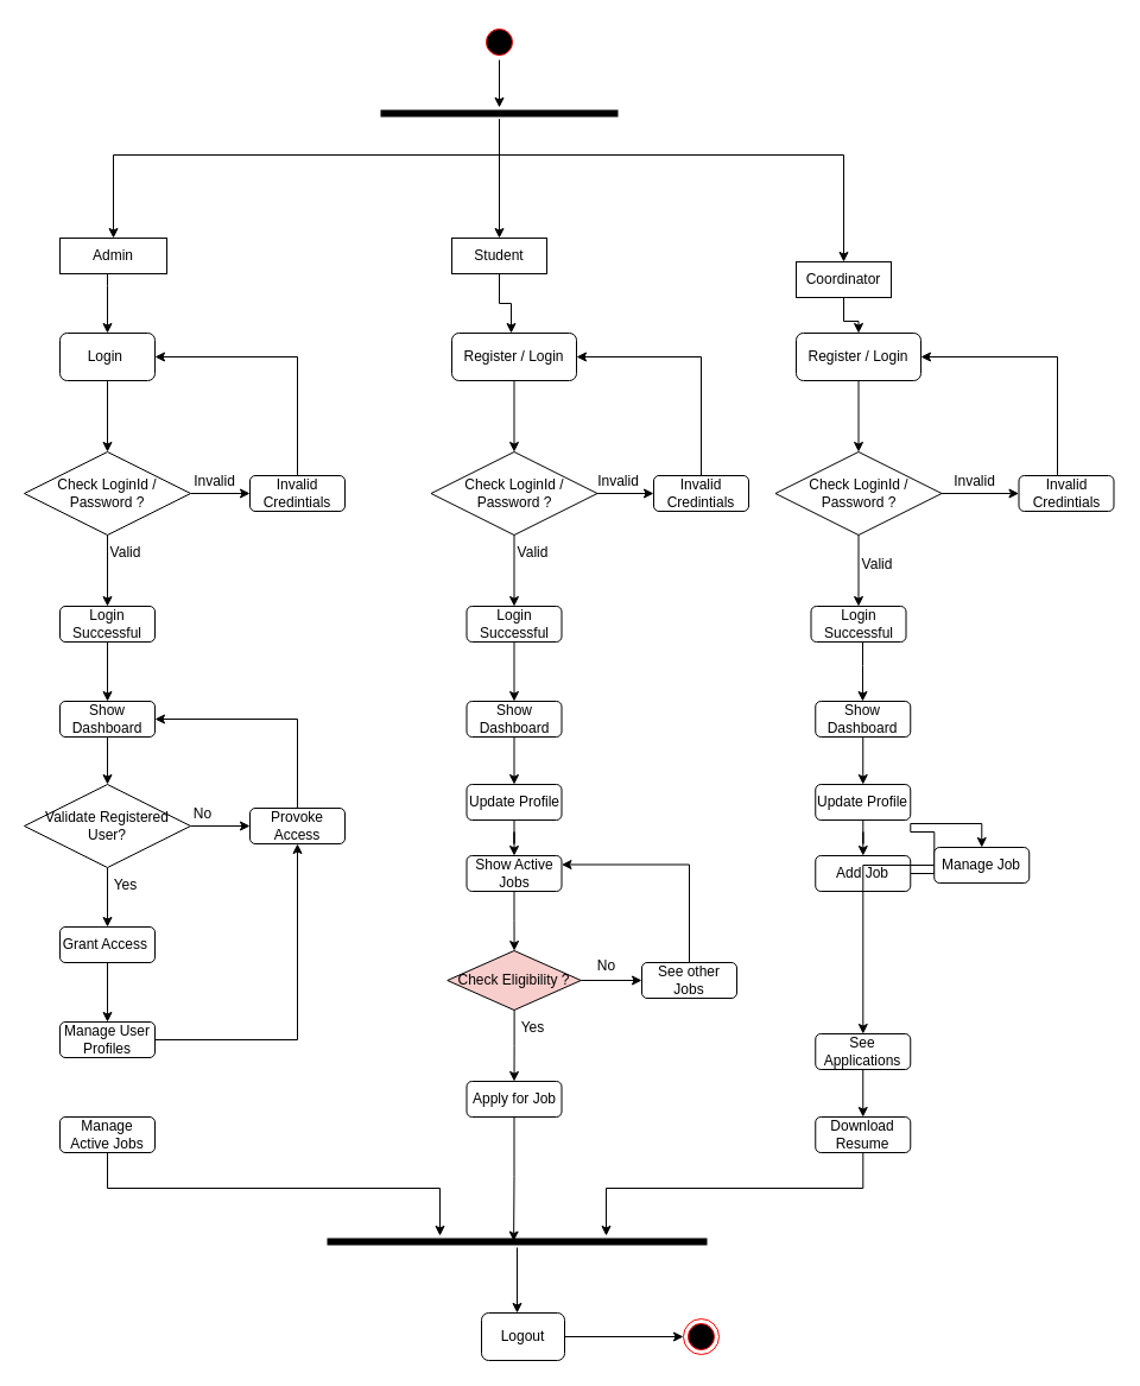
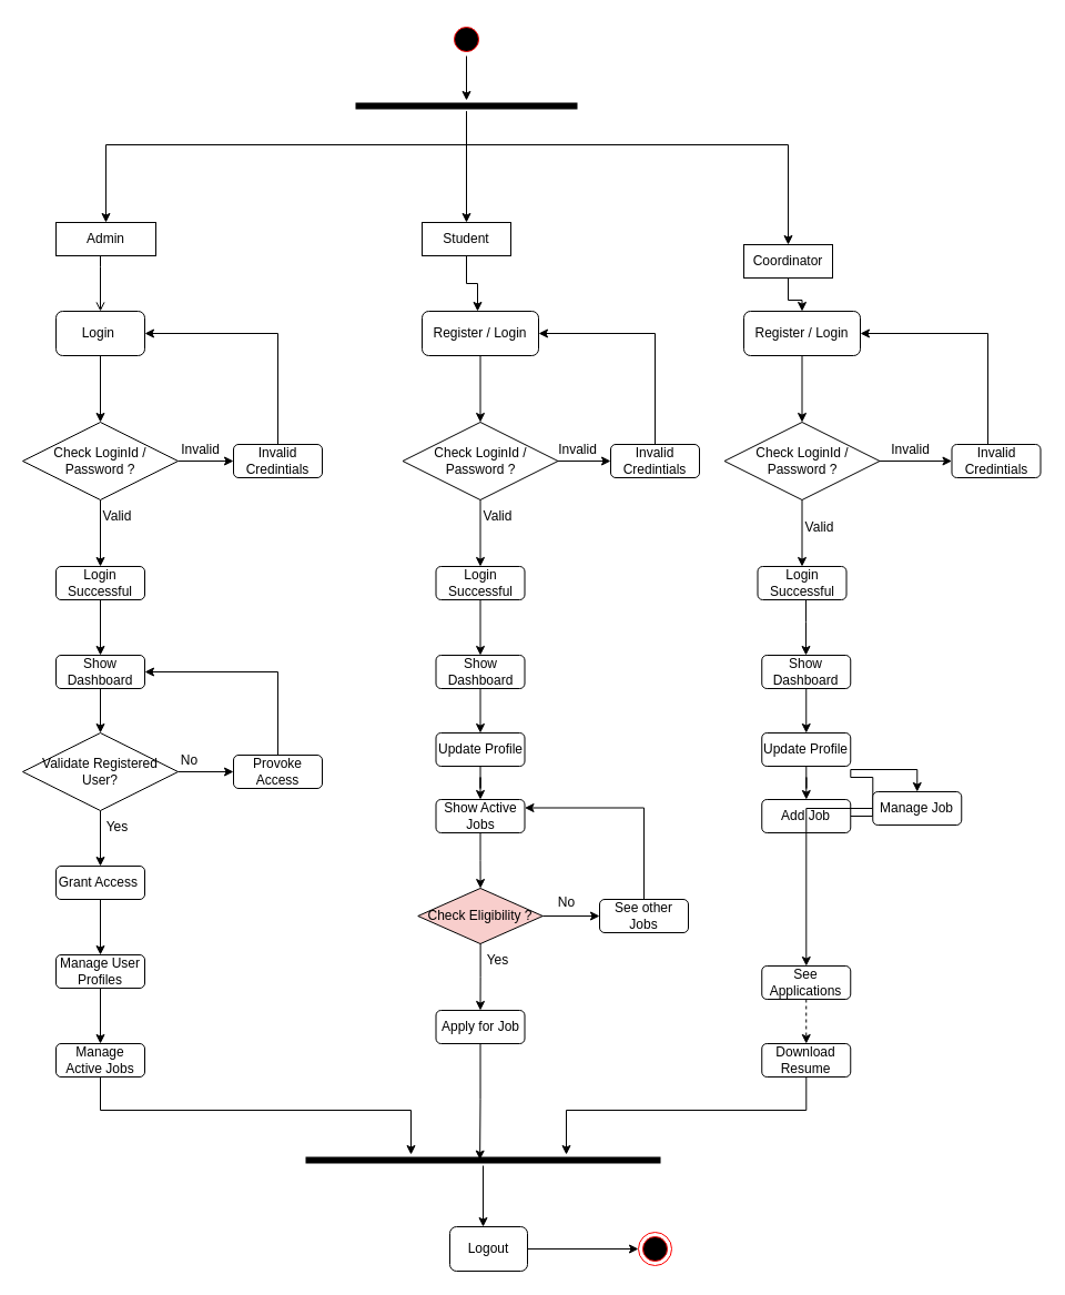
  <mxCell id="0" />
  <mxCell id="1" parent="0" />
  <mxCell id="2" value="" style="edgeStyle=orthogonalEdgeStyle;rounded=0;orthogonalLoop=1;jettySize=auto;html=1;exitX=0.5;exitY=1;exitDx=0;exitDy=0;" edge="1" parent="1" source="3" target="13"><mxGeometry relative="1" as="geometry"><mxPoint x="420" y="40" as="sourcePoint" /></mxGeometry></mxCell>
  <mxCell id="3" value="" style="ellipse;html=1;shape=startState;fillColor=#000000;strokeColor=#ff0000;" vertex="1" parent="1"><mxGeometry x="405" y="20" width="30" height="30" as="geometry" /></mxCell>
- <mxCell id="4" value="" style="edgeStyle=orthogonalEdgeStyle;rounded=0;orthogonalLoop=1;jettySize=auto;html=1;" edge="1" parent="1" source="5" target="15"><mxGeometry relative="1" as="geometry"><Array as="points"><mxPoint x="90" y="240" /><mxPoint x="90" y="240" /></Array></mxGeometry></mxCell>
+ <mxCell id="4" value="" style="edgeStyle=orthogonalEdgeStyle;rounded=0;orthogonalLoop=1;jettySize=auto;html=1;endArrow=open;" edge="1" parent="1" source="5" target="15"><mxGeometry relative="1" as="geometry"><Array as="points"><mxPoint x="90" y="240" /><mxPoint x="90" y="240" /></Array></mxGeometry></mxCell>
  <mxCell id="5" value="Admin" style="html=1;whiteSpace=wrap;" vertex="1" parent="1"><mxGeometry x="50" y="200" width="90" height="30" as="geometry" /></mxCell>
  <mxCell id="6" value="" style="edgeStyle=orthogonalEdgeStyle;rounded=0;orthogonalLoop=1;jettySize=auto;html=1;" edge="1" parent="1" source="7" target="17"><mxGeometry relative="1" as="geometry"><Array as="points"><mxPoint x="420" y="255" /><mxPoint x="430" y="255" /></Array></mxGeometry></mxCell>
  <mxCell id="7" value="Student" style="html=1;whiteSpace=wrap;" vertex="1" parent="1"><mxGeometry x="380" y="200" width="80" height="30" as="geometry" /></mxCell>
  <mxCell id="8" value="" style="edgeStyle=orthogonalEdgeStyle;rounded=0;orthogonalLoop=1;jettySize=auto;html=1;" edge="1" parent="1" source="9" target="22"><mxGeometry relative="1" as="geometry" /></mxCell>
  <mxCell id="9" value="Coordinator" style="html=1;whiteSpace=wrap;" vertex="1" parent="1"><mxGeometry x="670" y="220" width="80" height="30" as="geometry" /></mxCell>
  <mxCell id="10" value="" style="edgeStyle=orthogonalEdgeStyle;rounded=0;orthogonalLoop=1;jettySize=auto;html=1;" edge="1" parent="1" source="13" target="5"><mxGeometry relative="1" as="geometry"><Array as="points"><mxPoint x="420" y="130" /><mxPoint x="95" y="130" /></Array></mxGeometry></mxCell>
  <mxCell id="11" value="" style="edgeStyle=orthogonalEdgeStyle;rounded=0;orthogonalLoop=1;jettySize=auto;html=1;" edge="1" parent="1" source="13" target="9"><mxGeometry relative="1" as="geometry"><mxPoint x="660" y="105" as="targetPoint" /><Array as="points"><mxPoint x="420" y="130" /><mxPoint x="710" y="130" /></Array></mxGeometry></mxCell>
  <mxCell id="12" value="" style="edgeStyle=orthogonalEdgeStyle;rounded=0;orthogonalLoop=1;jettySize=auto;html=1;" edge="1" parent="1" source="13" target="7"><mxGeometry relative="1" as="geometry" /></mxCell>
  <mxCell id="13" value="" style="shape=line;html=1;strokeWidth=6;strokeColor=#000000;" vertex="1" parent="1"><mxGeometry x="320" y="90" width="200" height="10" as="geometry" /></mxCell>
  <mxCell id="14" value="" style="edgeStyle=orthogonalEdgeStyle;rounded=0;orthogonalLoop=1;jettySize=auto;html=1;" edge="1" parent="1" source="15" target="20"><mxGeometry relative="1" as="geometry" /></mxCell>
  <mxCell id="15" value="Login&amp;nbsp;" style="rounded=1;whiteSpace=wrap;html=1;labelBackgroundColor=none;" vertex="1" parent="1"><mxGeometry x="50" y="280" width="80" height="40" as="geometry" /></mxCell>
  <mxCell id="16" value="" style="edgeStyle=orthogonalEdgeStyle;rounded=0;orthogonalLoop=1;jettySize=auto;html=1;" edge="1" parent="1" source="17" target="28"><mxGeometry relative="1" as="geometry" /></mxCell>
  <mxCell id="17" value="Register / Login" style="rounded=1;whiteSpace=wrap;html=1;labelBackgroundColor=none;" vertex="1" parent="1"><mxGeometry x="380" y="280" width="105" height="40" as="geometry" /></mxCell>
  <mxCell id="18" value="" style="edgeStyle=orthogonalEdgeStyle;rounded=0;orthogonalLoop=1;jettySize=auto;html=1;" edge="1" parent="1" source="20" target="24"><mxGeometry relative="1" as="geometry" /></mxCell>
  <mxCell id="19" value="" style="edgeStyle=orthogonalEdgeStyle;rounded=0;orthogonalLoop=1;jettySize=auto;html=1;" edge="1" parent="1" source="20" target="43"><mxGeometry relative="1" as="geometry" /></mxCell>
  <mxCell id="20" value="Check LoginId / Password ?" style="rhombus;whiteSpace=wrap;html=1;fontColor=#000000;fillColor=#FFFFFF;strokeColor=#000000;" vertex="1" parent="1"><mxGeometry x="20" y="380" width="140" height="70" as="geometry" /></mxCell>
  <mxCell id="21" value="" style="edgeStyle=orthogonalEdgeStyle;rounded=0;orthogonalLoop=1;jettySize=auto;html=1;" edge="1" parent="1" source="22" target="34"><mxGeometry relative="1" as="geometry" /></mxCell>
  <mxCell id="22" value="Register / Login" style="rounded=1;whiteSpace=wrap;html=1;labelBackgroundColor=none;" vertex="1" parent="1"><mxGeometry x="670" y="280" width="105" height="40" as="geometry" /></mxCell>
  <mxCell id="23" value="" style="edgeStyle=orthogonalEdgeStyle;rounded=0;orthogonalLoop=1;jettySize=auto;html=1;entryX=1;entryY=0.5;entryDx=0;entryDy=0;" edge="1" parent="1" source="24" target="15"><mxGeometry relative="1" as="geometry"><mxPoint x="260" y="335" as="targetPoint" /><Array as="points"><mxPoint x="250" y="300" /></Array></mxGeometry></mxCell>
  <mxCell id="24" value="Invalid Credintials" style="rounded=1;whiteSpace=wrap;html=1;labelBackgroundColor=none;" vertex="1" parent="1"><mxGeometry x="210" y="400" width="80" height="30" as="geometry" /></mxCell>
  <mxCell id="25" value="Invalid" style="text;html=1;align=center;verticalAlign=middle;resizable=0;points=[];autosize=1;strokeColor=none;fillColor=none;" vertex="1" parent="1"><mxGeometry x="150" y="390" width="60" height="30" as="geometry" /></mxCell>
  <mxCell id="26" value="" style="edgeStyle=orthogonalEdgeStyle;rounded=0;orthogonalLoop=1;jettySize=auto;html=1;" edge="1" parent="1" source="28" target="30"><mxGeometry relative="1" as="geometry" /></mxCell>
  <mxCell id="27" value="" style="edgeStyle=orthogonalEdgeStyle;rounded=0;orthogonalLoop=1;jettySize=auto;html=1;" edge="1" parent="1" source="28" target="39"><mxGeometry relative="1" as="geometry" /></mxCell>
  <mxCell id="28" value="Check LoginId / Password ?" style="rhombus;whiteSpace=wrap;html=1;fontColor=#000000;fillColor=#FFFFFF;strokeColor=#000000;" vertex="1" parent="1"><mxGeometry x="362.5" y="380" width="140" height="70" as="geometry" /></mxCell>
  <mxCell id="29" value="" style="edgeStyle=orthogonalEdgeStyle;rounded=0;orthogonalLoop=1;jettySize=auto;html=1;entryX=1;entryY=0.5;entryDx=0;entryDy=0;" edge="1" parent="1" source="30" target="17"><mxGeometry relative="1" as="geometry"><mxPoint x="590" y="335" as="targetPoint" /><Array as="points"><mxPoint x="590" y="300" /></Array></mxGeometry></mxCell>
  <mxCell id="30" value="Invalid Credintials" style="rounded=1;whiteSpace=wrap;html=1;labelBackgroundColor=none;" vertex="1" parent="1"><mxGeometry x="550" y="400" width="80" height="30" as="geometry" /></mxCell>
  <mxCell id="31" value="Invalid" style="text;html=1;align=center;verticalAlign=middle;resizable=0;points=[];autosize=1;strokeColor=none;fillColor=none;" vertex="1" parent="1"><mxGeometry x="490" y="390" width="60" height="30" as="geometry" /></mxCell>
  <mxCell id="32" value="" style="edgeStyle=orthogonalEdgeStyle;rounded=0;orthogonalLoop=1;jettySize=auto;html=1;" edge="1" parent="1" source="34" target="36"><mxGeometry relative="1" as="geometry" /></mxCell>
  <mxCell id="33" value="" style="edgeStyle=orthogonalEdgeStyle;rounded=0;orthogonalLoop=1;jettySize=auto;html=1;" edge="1" parent="1" source="34" target="41"><mxGeometry relative="1" as="geometry" /></mxCell>
  <mxCell id="34" value="Check LoginId / Password ?" style="rhombus;whiteSpace=wrap;html=1;fontColor=#000000;fillColor=#FFFFFF;strokeColor=#000000;" vertex="1" parent="1"><mxGeometry x="652.5" y="380" width="140" height="70" as="geometry" /></mxCell>
  <mxCell id="35" value="" style="edgeStyle=orthogonalEdgeStyle;rounded=0;orthogonalLoop=1;jettySize=auto;html=1;entryX=1;entryY=0.5;entryDx=0;entryDy=0;" edge="1" parent="1" source="36" target="22"><mxGeometry relative="1" as="geometry"><mxPoint x="897.5" y="315" as="targetPoint" /><Array as="points"><mxPoint x="890" y="300" /></Array></mxGeometry></mxCell>
  <mxCell id="36" value="Invalid Credintials" style="rounded=1;whiteSpace=wrap;html=1;labelBackgroundColor=none;" vertex="1" parent="1"><mxGeometry x="857.5" y="400" width="80" height="30" as="geometry" /></mxCell>
  <mxCell id="37" value="Invalid" style="text;html=1;align=center;verticalAlign=middle;resizable=0;points=[];autosize=1;strokeColor=none;fillColor=none;" vertex="1" parent="1"><mxGeometry x="790" y="390" width="60" height="30" as="geometry" /></mxCell>
  <mxCell id="38" value="" style="edgeStyle=orthogonalEdgeStyle;rounded=0;orthogonalLoop=1;jettySize=auto;html=1;" edge="1" parent="1" source="39" target="48"><mxGeometry relative="1" as="geometry" /></mxCell>
  <mxCell id="39" value="Login Successful" style="rounded=1;whiteSpace=wrap;html=1;labelBackgroundColor=none;" vertex="1" parent="1"><mxGeometry x="392.5" y="510" width="80" height="30" as="geometry" /></mxCell>
  <mxCell id="40" value="" style="edgeStyle=orthogonalEdgeStyle;rounded=0;orthogonalLoop=1;jettySize=auto;html=1;" edge="1" parent="1" source="41" target="63"><mxGeometry relative="1" as="geometry"><mxPoint x="842.5" y="525" as="targetPoint" /><Array as="points"><mxPoint x="726" y="560" /><mxPoint x="726" y="560" /></Array></mxGeometry></mxCell>
  <mxCell id="41" value="Login Successful" style="rounded=1;whiteSpace=wrap;html=1;labelBackgroundColor=none;" vertex="1" parent="1"><mxGeometry x="682.5" y="510" width="80" height="30" as="geometry" /></mxCell>
  <mxCell id="42" value="" style="edgeStyle=orthogonalEdgeStyle;rounded=0;orthogonalLoop=1;jettySize=auto;html=1;" edge="1" parent="1" source="43" target="75"><mxGeometry relative="1" as="geometry"><mxPoint x="90" y="570" as="targetPoint" /></mxGeometry></mxCell>
  <mxCell id="43" value="Login Successful" style="rounded=1;whiteSpace=wrap;html=1;labelBackgroundColor=none;" vertex="1" parent="1"><mxGeometry x="50" y="510" width="80" height="30" as="geometry" /></mxCell>
  <mxCell id="44" value="Valid" style="text;html=1;align=center;verticalAlign=middle;resizable=0;points=[];autosize=1;strokeColor=none;fillColor=none;" vertex="1" parent="1"><mxGeometry x="80" y="450" width="50" height="30" as="geometry" /></mxCell>
  <mxCell id="45" value="Valid&lt;br&gt;" style="text;html=1;align=center;verticalAlign=middle;resizable=0;points=[];autosize=1;strokeColor=none;fillColor=none;" vertex="1" parent="1"><mxGeometry x="422.5" y="450" width="50" height="30" as="geometry" /></mxCell>
  <mxCell id="46" value="Valid" style="text;html=1;align=center;verticalAlign=middle;resizable=0;points=[];autosize=1;strokeColor=none;fillColor=none;" vertex="1" parent="1"><mxGeometry x="712.5" y="460" width="50" height="30" as="geometry" /></mxCell>
  <mxCell id="47" value="" style="edgeStyle=orthogonalEdgeStyle;rounded=0;orthogonalLoop=1;jettySize=auto;html=1;entryX=0.5;entryY=0;entryDx=0;entryDy=0;" edge="1" parent="1" source="48" target="57"><mxGeometry relative="1" as="geometry" /></mxCell>
  <mxCell id="48" value="Show Dashboard" style="rounded=1;whiteSpace=wrap;html=1;labelBackgroundColor=none;" vertex="1" parent="1"><mxGeometry x="392.5" y="590" width="80" height="30" as="geometry" /></mxCell>
  <mxCell id="49" value="" style="edgeStyle=orthogonalEdgeStyle;rounded=0;orthogonalLoop=1;jettySize=auto;html=1;" edge="1" parent="1" source="51" target="55"><mxGeometry relative="1" as="geometry" /></mxCell>
  <mxCell id="50" value="" style="edgeStyle=orthogonalEdgeStyle;rounded=0;orthogonalLoop=1;jettySize=auto;html=1;" edge="1" parent="1" source="51" target="59"><mxGeometry relative="1" as="geometry" /></mxCell>
  <mxCell id="51" value="Check Eligibility ?" style="rhombus;whiteSpace=wrap;html=1;fontColor=#000000;fillColor=#f8cecc;strokeColor=#000000;" vertex="1" parent="1"><mxGeometry x="376.25" y="800" width="112.5" height="50" as="geometry" /></mxCell>
  <mxCell id="52" value="" style="edgeStyle=orthogonalEdgeStyle;rounded=0;orthogonalLoop=1;jettySize=auto;html=1;" edge="1" parent="1" source="53" target="51"><mxGeometry relative="1" as="geometry" /></mxCell>
  <mxCell id="53" value="Show Active Jobs" style="rounded=1;whiteSpace=wrap;html=1;labelBackgroundColor=none;" vertex="1" parent="1"><mxGeometry x="392.5" y="720" width="80" height="30" as="geometry" /></mxCell>
  <mxCell id="54" value="" style="edgeStyle=orthogonalEdgeStyle;rounded=0;orthogonalLoop=1;jettySize=auto;html=1;entryX=0.491;entryY=0.46;entryDx=0;entryDy=0;entryPerimeter=0;" edge="1" parent="1" source="55" target="90"><mxGeometry relative="1" as="geometry"><mxPoint x="433" y="1010" as="targetPoint" /></mxGeometry></mxCell>
  <mxCell id="55" value="Apply for Job" style="rounded=1;whiteSpace=wrap;html=1;labelBackgroundColor=none;" vertex="1" parent="1"><mxGeometry x="392.5" y="910" width="80" height="30" as="geometry" /></mxCell>
  <mxCell id="56" value="" style="edgeStyle=orthogonalEdgeStyle;rounded=0;orthogonalLoop=1;jettySize=auto;html=1;" edge="1" parent="1" source="57" target="53"><mxGeometry relative="1" as="geometry" /></mxCell>
  <mxCell id="57" value="Update Profile" style="rounded=1;whiteSpace=wrap;html=1;labelBackgroundColor=none;" vertex="1" parent="1"><mxGeometry x="392.5" y="660" width="80" height="30" as="geometry" /></mxCell>
  <mxCell id="58" value="" style="edgeStyle=orthogonalEdgeStyle;rounded=0;orthogonalLoop=1;jettySize=auto;html=1;entryX=1;entryY=0.25;entryDx=0;entryDy=0;" edge="1" parent="1" source="59" target="53"><mxGeometry relative="1" as="geometry"><mxPoint x="590" y="730" as="targetPoint" /><Array as="points"><mxPoint x="580" y="728" /></Array></mxGeometry></mxCell>
  <mxCell id="59" value="See other Jobs" style="rounded=1;whiteSpace=wrap;html=1;labelBackgroundColor=none;" vertex="1" parent="1"><mxGeometry x="540" y="810" width="80" height="30" as="geometry" /></mxCell>
  <mxCell id="60" value="No" style="text;html=1;align=center;verticalAlign=middle;resizable=0;points=[];autosize=1;strokeColor=none;fillColor=none;" vertex="1" parent="1"><mxGeometry x="490" y="798" width="40" height="30" as="geometry" /></mxCell>
  <mxCell id="61" value="Yes" style="text;html=1;align=center;verticalAlign=middle;resizable=0;points=[];autosize=1;strokeColor=none;fillColor=none;" vertex="1" parent="1"><mxGeometry x="427.5" y="850" width="40" height="30" as="geometry" /></mxCell>
  <mxCell id="62" value="" style="edgeStyle=orthogonalEdgeStyle;rounded=0;orthogonalLoop=1;jettySize=auto;html=1;entryX=0.5;entryY=0;entryDx=0;entryDy=0;" edge="1" parent="1" source="63" target="67"><mxGeometry relative="1" as="geometry" /></mxCell>
  <mxCell id="63" value="Show Dashboard" style="rounded=1;whiteSpace=wrap;html=1;labelBackgroundColor=none;" vertex="1" parent="1"><mxGeometry x="686.25" y="590" width="80" height="30" as="geometry" /></mxCell>
  <mxCell id="64" value="" style="edgeStyle=orthogonalEdgeStyle;rounded=0;orthogonalLoop=1;jettySize=auto;html=1;entryX=0.5;entryY=0;entryDx=0;entryDy=0;" edge="1" parent="1" source="65" target="71"><mxGeometry relative="1" as="geometry"><mxPoint x="725" y="800" as="targetPoint" /></mxGeometry></mxCell>
  <mxCell id="65" value="Add Job" style="rounded=1;whiteSpace=wrap;html=1;labelBackgroundColor=none;" vertex="1" parent="1"><mxGeometry x="686.25" y="720" width="80" height="30" as="geometry" /></mxCell>
  <mxCell id="66" value="" style="edgeStyle=orthogonalEdgeStyle;rounded=0;orthogonalLoop=1;jettySize=auto;html=1;" edge="1" parent="1" source="67" target="65"><mxGeometry relative="1" as="geometry" /></mxCell>
  <mxCell id="67" value="Update Profile" style="rounded=1;whiteSpace=wrap;html=1;labelBackgroundColor=none;" vertex="1" parent="1"><mxGeometry x="686.25" y="660" width="80" height="30" as="geometry" /></mxCell>
- <mxCell id="68" value="" style="edgeStyle=orthogonalEdgeStyle;rounded=0;orthogonalLoop=1;jettySize=auto;html=1;" edge="1" parent="1" source="69" target="73"><mxGeometry relative="1" as="geometry" /></mxCell>
+ <mxCell id="68" value="" style="edgeStyle=orthogonalEdgeStyle;rounded=0;orthogonalLoop=1;jettySize=auto;html=1;dashed=1;" edge="1" parent="1" source="69" target="73"><mxGeometry relative="1" as="geometry" /></mxCell>
  <mxCell id="69" value="See Applications" style="rounded=1;whiteSpace=wrap;html=1;labelBackgroundColor=none;" vertex="1" parent="1"><mxGeometry x="686.25" y="870" width="80" height="30" as="geometry" /></mxCell>
  <mxCell id="70" value="" style="edgeStyle=orthogonalEdgeStyle;rounded=0;orthogonalLoop=1;jettySize=auto;html=1;" edge="1" parent="1" source="71" target="69"><mxGeometry relative="1" as="geometry"><mxPoint x="726" y="860" as="targetPoint" /></mxGeometry></mxCell>
  <mxCell id="71" value="Manage Job" style="rounded=1;whiteSpace=wrap;html=1;labelBackgroundColor=none;" vertex="1" parent="1"><mxGeometry x="786.25" y="713" width="80" height="30" as="geometry" /></mxCell>
  <mxCell id="72" value="" style="edgeStyle=orthogonalEdgeStyle;rounded=0;orthogonalLoop=1;jettySize=auto;html=1;" edge="1" parent="1" source="73" target="90"><mxGeometry relative="1" as="geometry"><Array as="points"><mxPoint x="726" y="1000" /><mxPoint x="510" y="1000" /></Array></mxGeometry></mxCell>
  <mxCell id="73" value="Download Resume" style="rounded=1;whiteSpace=wrap;html=1;labelBackgroundColor=none;" vertex="1" parent="1"><mxGeometry x="686.25" y="940" width="80" height="30" as="geometry" /></mxCell>
  <mxCell id="74" value="" style="edgeStyle=orthogonalEdgeStyle;rounded=0;orthogonalLoop=1;jettySize=auto;html=1;" edge="1" parent="1" source="75" target="80"><mxGeometry relative="1" as="geometry" /></mxCell>
  <mxCell id="75" value="Show Dashboard" style="rounded=1;whiteSpace=wrap;html=1;labelBackgroundColor=none;" vertex="1" parent="1"><mxGeometry x="50" y="590" width="80" height="30" as="geometry" /></mxCell>
  <mxCell id="76" value="" style="edgeStyle=orthogonalEdgeStyle;rounded=0;orthogonalLoop=1;jettySize=auto;html=1;entryX=1;entryY=0.5;entryDx=0;entryDy=0;" edge="1" parent="1" source="77" target="75"><mxGeometry relative="1" as="geometry"><mxPoint x="250" y="600" as="targetPoint" /><Array as="points"><mxPoint x="250" y="605" /></Array></mxGeometry></mxCell>
  <mxCell id="77" value="Provoke Access" style="rounded=1;whiteSpace=wrap;html=1;labelBackgroundColor=none;" vertex="1" parent="1"><mxGeometry x="210" y="680" width="80" height="30" as="geometry" /></mxCell>
  <mxCell id="78" value="" style="edgeStyle=orthogonalEdgeStyle;rounded=0;orthogonalLoop=1;jettySize=auto;html=1;" edge="1" parent="1" source="80" target="77"><mxGeometry relative="1" as="geometry" /></mxCell>
  <mxCell id="79" value="" style="edgeStyle=orthogonalEdgeStyle;rounded=0;orthogonalLoop=1;jettySize=auto;html=1;" edge="1" parent="1" source="80" target="82"><mxGeometry relative="1" as="geometry" /></mxCell>
  <mxCell id="80" value="Validate Registered User?" style="rhombus;whiteSpace=wrap;html=1;fontColor=#000000;fillColor=#FFFFFF;strokeColor=#000000;" vertex="1" parent="1"><mxGeometry x="20" y="660" width="140" height="70" as="geometry" /></mxCell>
  <mxCell id="81" value="" style="edgeStyle=orthogonalEdgeStyle;rounded=0;orthogonalLoop=1;jettySize=auto;html=1;" edge="1" parent="1" source="82" target="86"><mxGeometry relative="1" as="geometry" /></mxCell>
  <mxCell id="82" value="Grant Access&amp;nbsp;" style="rounded=1;whiteSpace=wrap;html=1;labelBackgroundColor=none;" vertex="1" parent="1"><mxGeometry x="50" y="780" width="80" height="30" as="geometry" /></mxCell>
  <mxCell id="83" value="No" style="text;html=1;align=center;verticalAlign=middle;resizable=0;points=[];autosize=1;strokeColor=none;fillColor=none;" vertex="1" parent="1"><mxGeometry x="150" y="670" width="40" height="30" as="geometry" /></mxCell>
  <mxCell id="84" value="Yes" style="text;html=1;align=center;verticalAlign=middle;resizable=0;points=[];autosize=1;strokeColor=none;fillColor=none;" vertex="1" parent="1"><mxGeometry x="85" y="730" width="40" height="30" as="geometry" /></mxCell>
- <mxCell id="85" value="" style="edgeStyle=orthogonalEdgeStyle;rounded=0;orthogonalLoop=1;jettySize=auto;html=1;" edge="1" parent="1" source="86" target="77"><mxGeometry relative="1" as="geometry" /></mxCell>
+ <mxCell id="85" value="" style="edgeStyle=orthogonalEdgeStyle;rounded=0;orthogonalLoop=1;jettySize=auto;html=1;" edge="1" parent="1" source="86" target="88"><mxGeometry relative="1" as="geometry" /></mxCell>
  <mxCell id="86" value="Manage User Profiles" style="rounded=1;whiteSpace=wrap;html=1;labelBackgroundColor=none;" vertex="1" parent="1"><mxGeometry x="50" y="860" width="80" height="30" as="geometry" /></mxCell>
  <mxCell id="87" value="" style="edgeStyle=orthogonalEdgeStyle;rounded=0;orthogonalLoop=1;jettySize=auto;html=1;" edge="1" parent="1" source="88" target="90"><mxGeometry relative="1" as="geometry"><Array as="points"><mxPoint x="90" y="1000" /><mxPoint x="370" y="1000" /></Array></mxGeometry></mxCell>
  <mxCell id="88" value="Manage Active Jobs" style="rounded=1;whiteSpace=wrap;html=1;labelBackgroundColor=none;" vertex="1" parent="1"><mxGeometry x="50" y="940" width="80" height="30" as="geometry" /></mxCell>
  <mxCell id="89" value="" style="edgeStyle=orthogonalEdgeStyle;rounded=0;orthogonalLoop=1;jettySize=auto;html=1;" edge="1" parent="1" source="90" target="92"><mxGeometry relative="1" as="geometry"><Array as="points"><mxPoint x="435" y="1120" /><mxPoint x="435" y="1120" /></Array></mxGeometry></mxCell>
  <mxCell id="90" value="" style="shape=line;html=1;strokeWidth=6;strokeColor=#000000;" vertex="1" parent="1"><mxGeometry x="275" y="1040" width="320" height="10" as="geometry" /></mxCell>
  <mxCell id="91" value="" style="edgeStyle=orthogonalEdgeStyle;rounded=0;orthogonalLoop=1;jettySize=auto;html=1;" edge="1" parent="1" source="92" target="93"><mxGeometry relative="1" as="geometry" /></mxCell>
  <mxCell id="92" value="Logout" style="rounded=1;whiteSpace=wrap;html=1;labelBackgroundColor=none;" vertex="1" parent="1"><mxGeometry x="405" y="1105" width="70" height="40" as="geometry" /></mxCell>
  <mxCell id="93" value="" style="ellipse;html=1;shape=endState;fillColor=#000000;strokeColor=#ff0000;" vertex="1" parent="1"><mxGeometry x="575" y="1110" width="30" height="30" as="geometry" /></mxCell>
